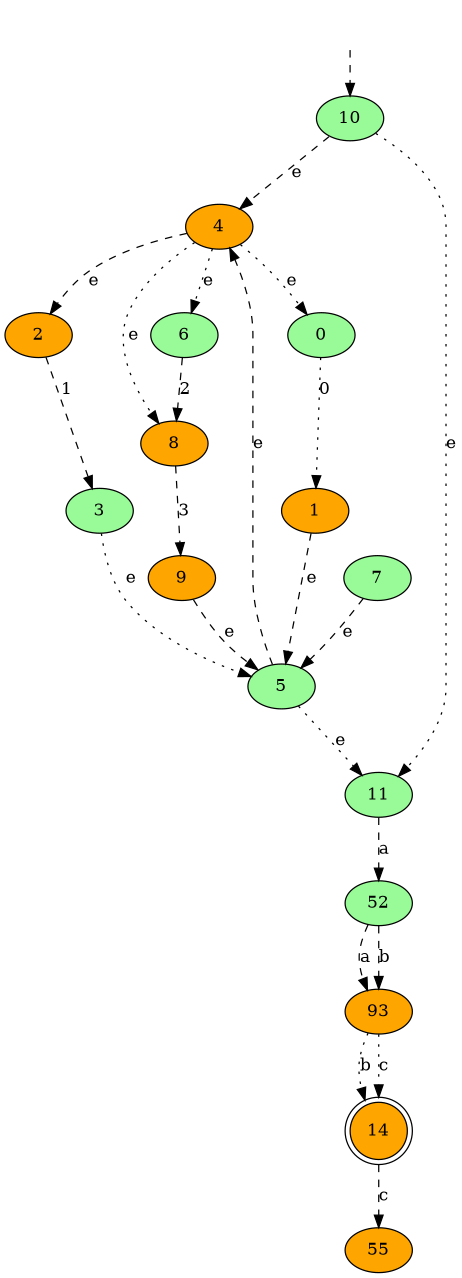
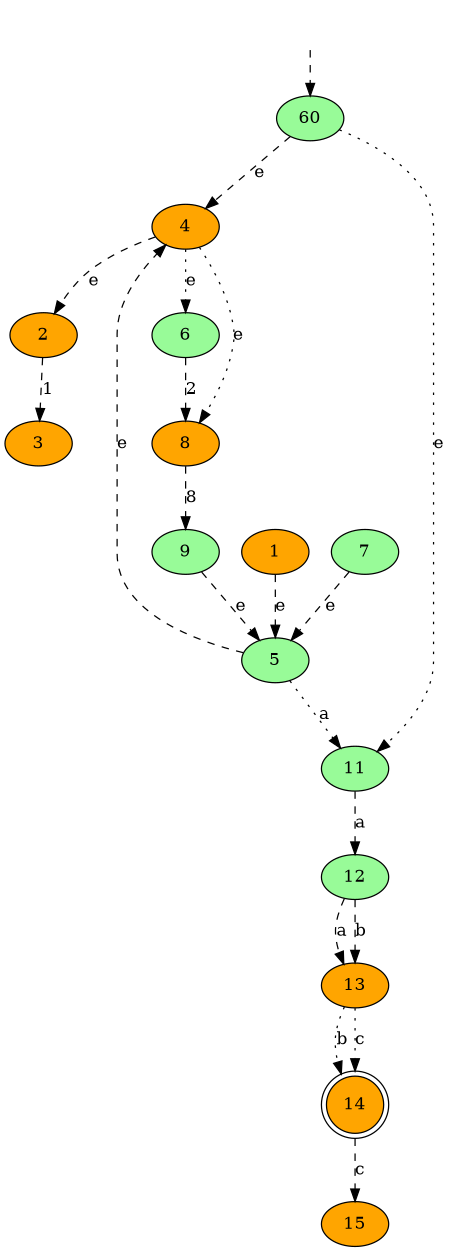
  digraph {
    node [style=filled fillcolor=palegreen]
    edge [style=dashed]
    fake0 [style=invisible fillcolor=""]
-   10 [root=true]
+   10 [root=true label=60]
    4 [fillcolor=orange]
    11
-   3
+   3 [fillcolor=orange]
    5
    6
    8 [fillcolor=orange]
-   0
    2 [fillcolor=orange]
-   9 [fillcolor=orange]
+   9
    1 [fillcolor=orange]
    14 [fillcolor=orange shape=doublecircle]
-   15 [fillcolor=orange label=55]
-   13 [fillcolor=orange label=93]
+   15 [fillcolor=orange]
+   13 [fillcolor=orange]
    7
-   12 [label=52]
+   12
    fake0 -> 10
    10 -> 4 [label=e]
    10 -> 11 [label=e style=dotted]
    4 -> 6 [label=e style=dotted]
    4 -> 8 [label=e style=dotted]
-   4 -> 0 [label=e style=dotted]
    4 -> 2 [label=e]
    11 -> 12 [label=a]
-   3 -> 5 [label=e style=dotted]
    5 -> 4 [label=e]
-   5 -> 11 [label=e style=dotted]
+   5 -> 11 [label=a style=dotted]
    6 -> 8 [label=2]
-   8 -> 9 [label=3]
-   0 -> 1 [label=0 style=dotted]
+   8 -> 9 [label=8]
    2 -> 3 [label=1]
    9 -> 5 [label=e]
    1 -> 5 [label=e]
    14 -> 15 [label=c]
    13 -> 14 [label=b style=dotted]
    13 -> 14 [label=c style=dotted]
    7 -> 5 [label=e]
    12 -> 13 [label=a]
    12 -> 13 [label=b]
  }
